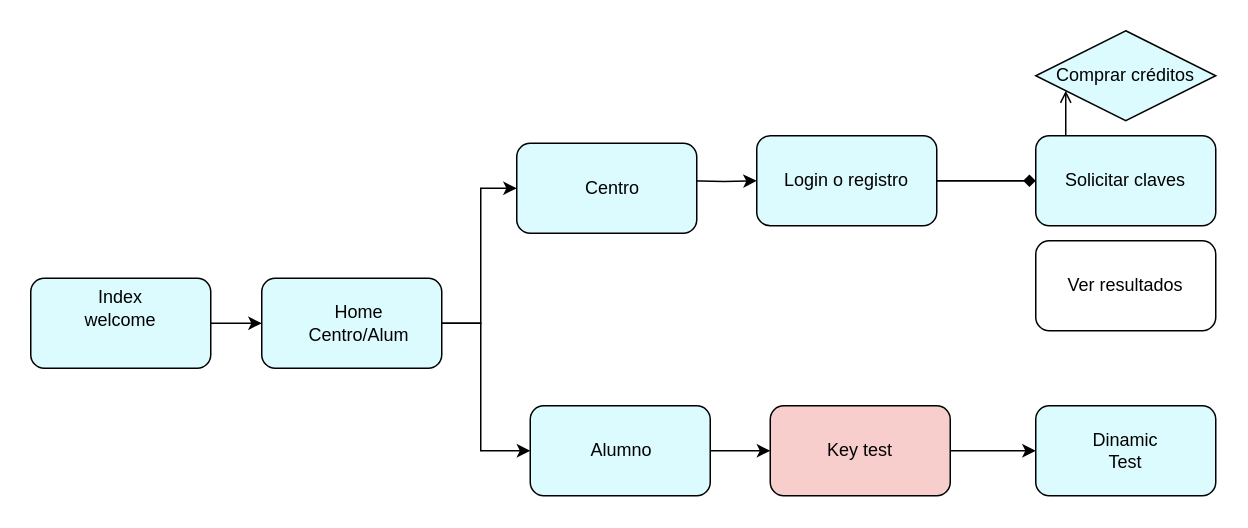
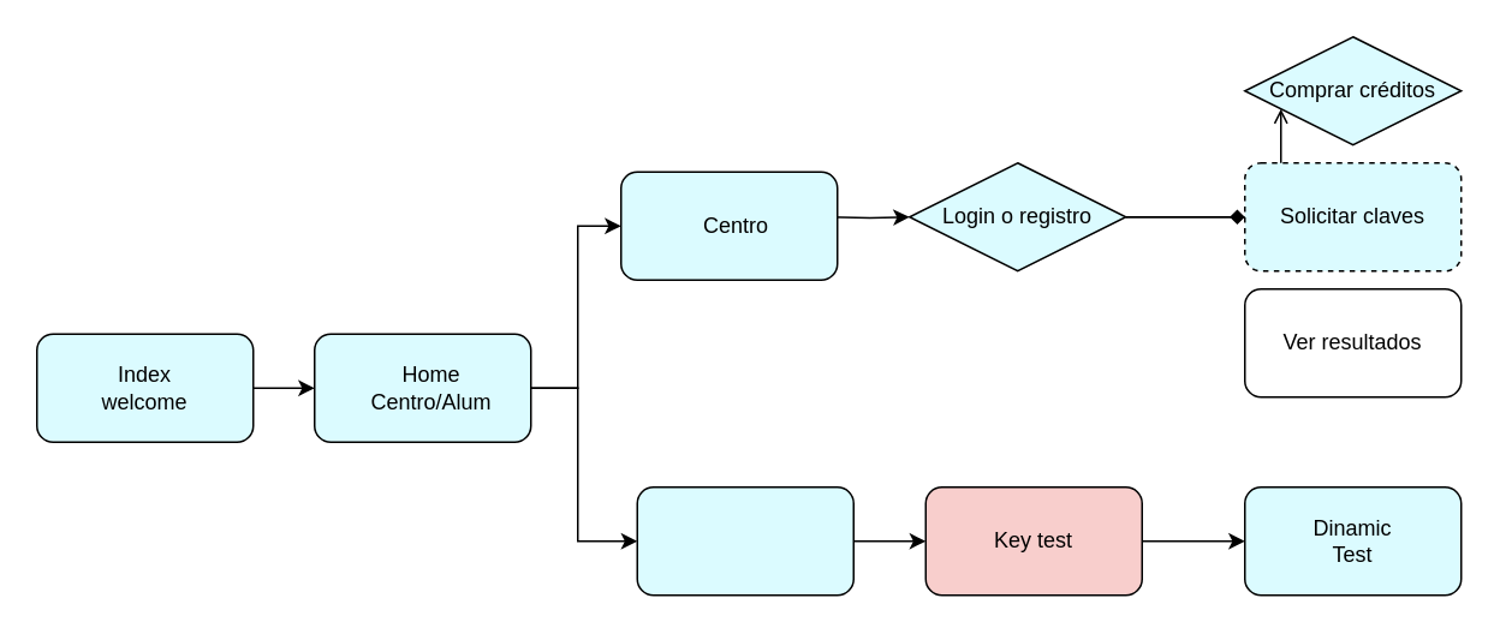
  <mxCell id="0" />
  <mxCell id="1" parent="0" />
  <mxCell id="2" style="edgeStyle=orthogonalEdgeStyle;rounded=0;orthogonalLoop=1;jettySize=auto;html=1;entryX=0;entryY=0.5;entryDx=0;entryDy=0;" edge="1" parent="1" source="3" target="4"><mxGeometry relative="1" as="geometry" /></mxCell>
  <mxCell id="3" value="" style="rounded=1;whiteSpace=wrap;html=1;fillColor=#DBFBFF;" parent="1" vertex="1"><mxGeometry x="20" y="185" width="120" height="60" as="geometry" /></mxCell>
  <mxCell id="4" value="" style="rounded=1;whiteSpace=wrap;html=1;fillColor=#DBFBFF;" parent="1" vertex="1"><mxGeometry x="174" y="185" width="120" height="60" as="geometry" /></mxCell>
  <mxCell id="5" value="" style="rounded=1;whiteSpace=wrap;html=1;fillColor=#DBFBFF;" parent="1" vertex="1"><mxGeometry x="690" y="270" width="120" height="60" as="geometry" /></mxCell>
- <mxCell id="6" value="Index&lt;br&gt;welcome" style="text;html=1;strokeColor=none;fillColor=none;align=center;verticalAlign=middle;whiteSpace=wrap;rounded=0;" parent="1" vertex="1"><mxGeometry x="30" y="190" width="100" height="30" as="geometry" /></mxCell>
+ <mxCell id="6" value="Index&lt;br&gt;welcome" style="text;html=1;strokeColor=none;fillColor=none;align=center;verticalAlign=middle;whiteSpace=wrap;rounded=0;" parent="1" vertex="1"><mxGeometry x="30" y="200" width="100" height="30" as="geometry" /></mxCell>
  <mxCell id="7" value="formulario 1&amp;nbsp; formulario 2" style="text;html=1;strokeColor=none;fillColor=none;align=center;verticalAlign=middle;whiteSpace=wrap;rounded=0;" parent="1" vertex="1"><mxGeometry x="363" y="105" width="90" height="30" as="geometry" /></mxCell>
  <mxCell id="8" style="edgeStyle=orthogonalEdgeStyle;rounded=0;orthogonalLoop=1;jettySize=auto;html=1;exitX=0.5;exitY=1;exitDx=0;exitDy=0;" parent="1" source="6" target="6" edge="1"><mxGeometry relative="1" as="geometry" /></mxCell>
  <mxCell id="9" value="Dinamic&lt;br&gt;Test" style="text;html=1;strokeColor=none;fillColor=none;align=center;verticalAlign=middle;whiteSpace=wrap;rounded=0;" parent="1" vertex="1"><mxGeometry x="720" y="285" width="60" height="30" as="geometry" /></mxCell>
  <mxCell id="10" style="edgeStyle=orthogonalEdgeStyle;rounded=0;orthogonalLoop=1;jettySize=auto;html=1;entryX=0;entryY=0.5;entryDx=0;entryDy=0;" parent="1" target="18" edge="1"><mxGeometry relative="1" as="geometry"><mxPoint x="459" y="120" as="sourcePoint" /></mxGeometry></mxCell>
  <mxCell id="11" style="edgeStyle=orthogonalEdgeStyle;rounded=0;orthogonalLoop=1;jettySize=auto;html=1;entryX=0;entryY=0.5;entryDx=0;entryDy=0;" parent="1" source="13" target="19" edge="1"><mxGeometry relative="1" as="geometry"><Array as="points"><mxPoint x="320" y="215" /><mxPoint x="320" y="125" /></Array></mxGeometry></mxCell>
  <mxCell id="12" style="edgeStyle=orthogonalEdgeStyle;rounded=0;orthogonalLoop=1;jettySize=auto;html=1;entryX=0;entryY=0.5;entryDx=0;entryDy=0;" parent="1" source="13" target="21" edge="1"><mxGeometry relative="1" as="geometry"><Array as="points"><mxPoint x="320" y="215" /><mxPoint x="320" y="300" /></Array></mxGeometry></mxCell>
  <mxCell id="13" value="Home&lt;br&gt;Centro/Alum" style="text;html=1;strokeColor=none;fillColor=none;align=center;verticalAlign=middle;whiteSpace=wrap;rounded=0;" parent="1" vertex="1"><mxGeometry x="184" y="200" width="110" height="30" as="geometry" /></mxCell>
  <mxCell id="14" style="edgeStyle=orthogonalEdgeStyle;rounded=0;orthogonalLoop=1;jettySize=auto;html=1;" parent="1" source="15" target="5" edge="1"><mxGeometry relative="1" as="geometry"><mxPoint x="684" y="310" as="targetPoint" /></mxGeometry></mxCell>
  <mxCell id="15" value="Key test" style="rounded=1;whiteSpace=wrap;html=1;fillColor=#f8cecc;" parent="1" vertex="1"><mxGeometry x="513" y="270" width="120" height="60" as="geometry" /></mxCell>
  <mxCell id="16" style="edgeStyle=orthogonalEdgeStyle;rounded=0;orthogonalLoop=1;jettySize=auto;html=1;entryX=0;entryY=0.75;entryDx=0;entryDy=0;endArrow=open;" parent="1" source="18" target="24" edge="1"><mxGeometry relative="1" as="geometry" /></mxCell>
  <mxCell id="17" style="edgeStyle=orthogonalEdgeStyle;rounded=0;orthogonalLoop=1;jettySize=auto;html=1;endArrow=diamond;" edge="1" parent="1" source="18" target="25"><mxGeometry relative="1" as="geometry" /></mxCell>
- <mxCell id="18" value="Login o registro" style="rounded=1;whiteSpace=wrap;html=1;fillColor=#DBFBFF;" parent="1" vertex="1"><mxGeometry x="504" y="90" width="120" height="60" as="geometry" /></mxCell>
+ <mxCell id="18" value="Login o registro" style="rhombus;whiteSpace=wrap;html=1;fillColor=#DBFBFF;" parent="1" vertex="1"><mxGeometry x="504" y="90" width="120" height="60" as="geometry" /></mxCell>
  <mxCell id="19" value="" style="rounded=1;whiteSpace=wrap;html=1;fillColor=#DBFBFF;" parent="1" vertex="1"><mxGeometry x="344" y="95" width="120" height="60" as="geometry" /></mxCell>
  <mxCell id="20" style="edgeStyle=orthogonalEdgeStyle;rounded=0;orthogonalLoop=1;jettySize=auto;html=1;entryX=0;entryY=0.5;entryDx=0;entryDy=0;" parent="1" source="21" target="15" edge="1"><mxGeometry relative="1" as="geometry" /></mxCell>
  <mxCell id="21" value="" style="rounded=1;whiteSpace=wrap;html=1;fillColor=#DBFBFF;" parent="1" vertex="1"><mxGeometry x="353" y="270" width="120" height="60" as="geometry" /></mxCell>
  <mxCell id="22" value="Centro" style="text;html=1;strokeColor=none;fillColor=none;align=center;verticalAlign=middle;whiteSpace=wrap;rounded=0;" parent="1" vertex="1"><mxGeometry x="353" y="110" width="110" height="30" as="geometry" /></mxCell>
- <mxCell id="23" value="Alumno" style="text;html=1;strokeColor=none;fillColor=none;align=center;verticalAlign=middle;whiteSpace=wrap;rounded=0;" parent="1" vertex="1"><mxGeometry x="359" y="285" width="110" height="30" as="geometry" /></mxCell>
  <mxCell id="24" value="Comprar créditos" style="rhombus;whiteSpace=wrap;html=1;fillColor=#DBFBFF;" parent="1" vertex="1"><mxGeometry x="690" y="20" width="120" height="60" as="geometry" /></mxCell>
- <mxCell id="25" value="Solicitar claves" style="rounded=1;whiteSpace=wrap;html=1;fillColor=#DBFBFF;" parent="1" vertex="1"><mxGeometry x="690" y="90" width="120" height="60" as="geometry" /></mxCell>
+ <mxCell id="25" value="Solicitar claves" style="rounded=1;whiteSpace=wrap;html=1;fillColor=#DBFBFF;dashed=1;" parent="1" vertex="1"><mxGeometry x="690" y="90" width="120" height="60" as="geometry" /></mxCell>
  <mxCell id="26" value="Ver resultados" style="rounded=1;whiteSpace=wrap;html=1;fillColor=#ffffff;" vertex="1" parent="1"><mxGeometry x="690" y="160" width="120" height="60" as="geometry" /></mxCell>
